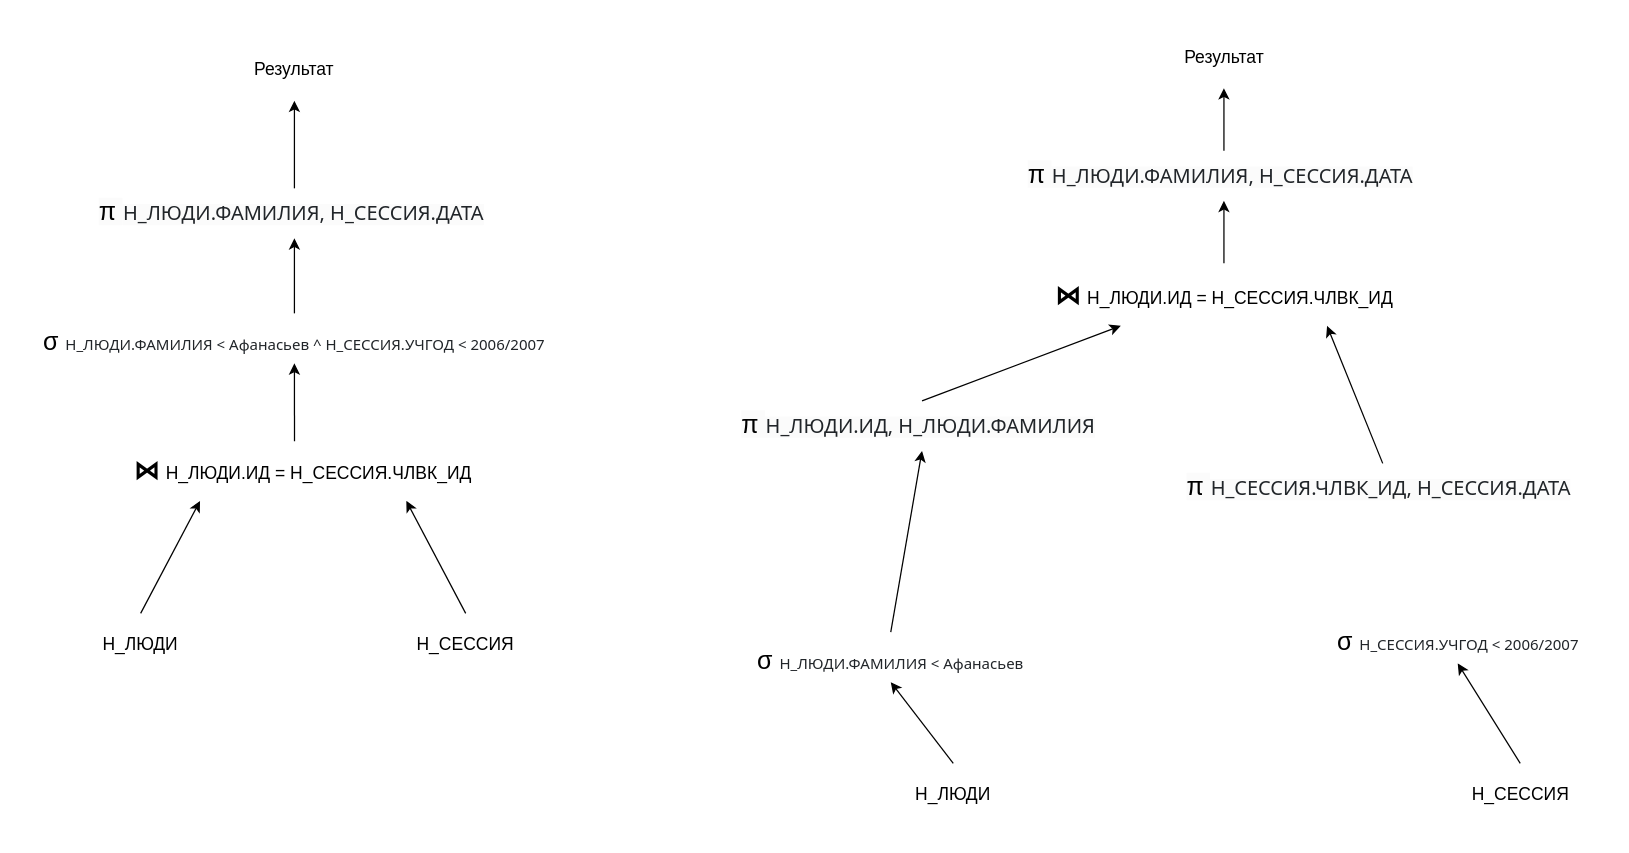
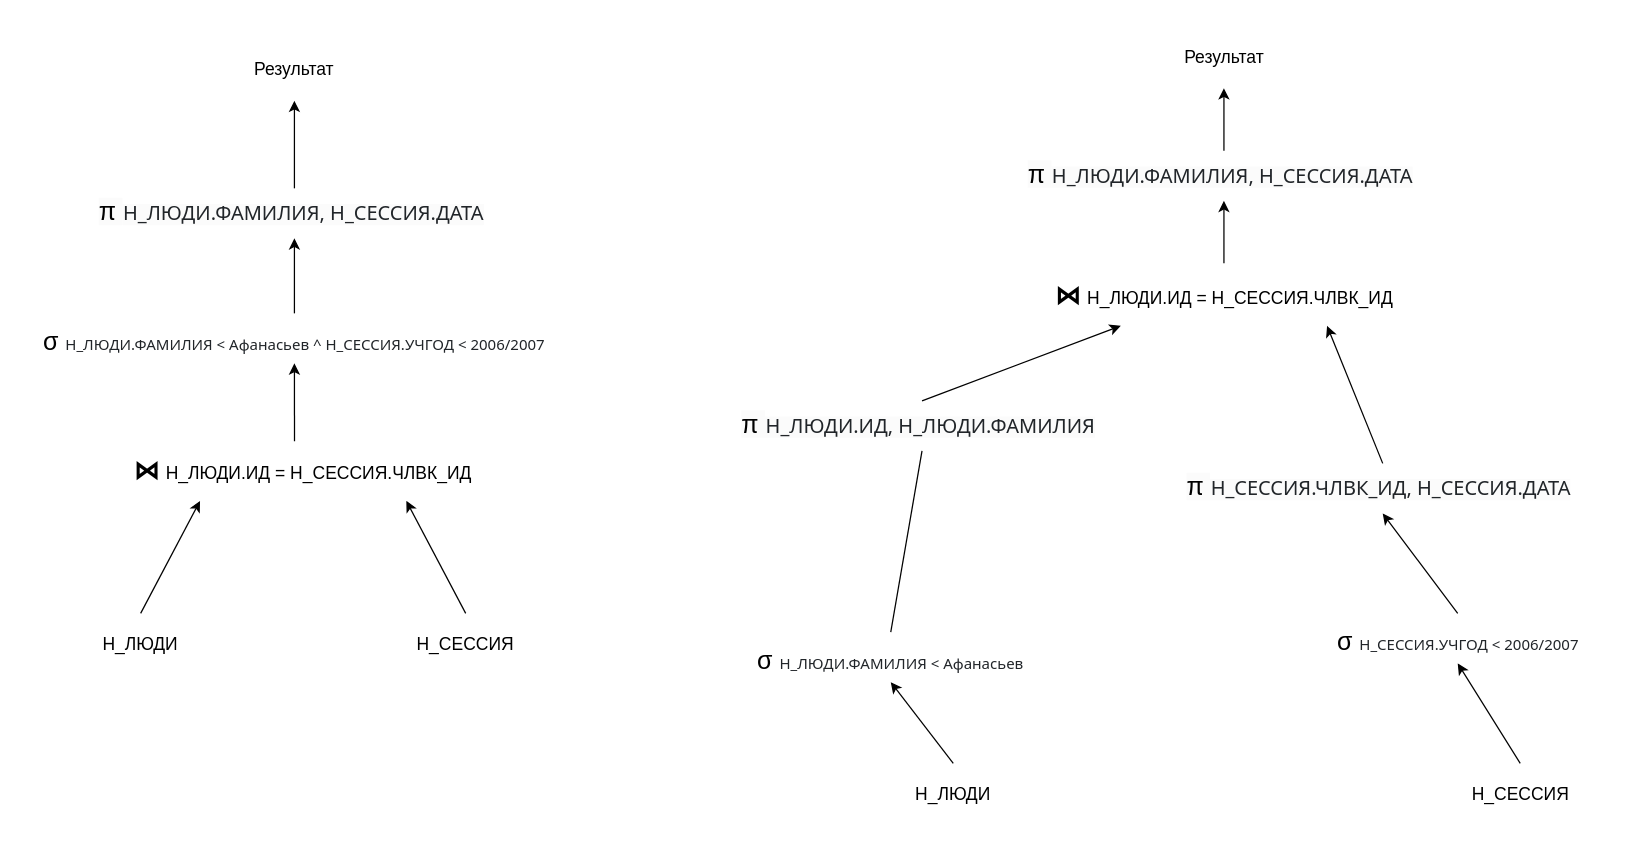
  <mxCell id="0" />
  <mxCell id="1" parent="0" />
  <mxCell id="2" value="&lt;font style=&quot;font-size: 14px;&quot;&gt;Н_ЛЮДИ&lt;/font&gt;" style="text;html=1;align=center;verticalAlign=middle;whiteSpace=wrap;rounded=0;" vertex="1" parent="1"><mxGeometry x="77" y="490" width="70" height="50" as="geometry" /></mxCell>
  <mxCell id="3" value="&lt;font style=&quot;font-size: 14px;&quot;&gt;Н_СЕССИЯ&lt;/font&gt;" style="text;html=1;align=center;verticalAlign=middle;whiteSpace=wrap;rounded=0;" vertex="1" parent="1"><mxGeometry x="337" y="490" width="70" height="50" as="geometry" /></mxCell>
  <mxCell id="4" value="&lt;font style=&quot;font-size: 20px;&quot;&gt;&lt;b&gt; ⋈&lt;/b&gt; &lt;/font&gt;&lt;font style=&quot;font-size: 14px;&quot;&gt;Н_ЛЮДИ.ИД = Н_СЕССИЯ.ЧЛВК_ИД&lt;/font&gt;" style="text;html=1;align=center;verticalAlign=middle;whiteSpace=wrap;rounded=0;" vertex="1" parent="1"><mxGeometry x="77" y="350" width="330" height="50" as="geometry" /></mxCell>
  <mxCell id="5" value="" style="endArrow=classic;html=1;rounded=0;exitX=0.5;exitY=0;exitDx=0;exitDy=0;entryX=0.25;entryY=1;entryDx=0;entryDy=0;" edge="1" parent="1" source="2" target="4"><mxGeometry width="50" height="50" relative="1" as="geometry"><mxPoint x="277" y="430" as="sourcePoint" /><mxPoint x="327" y="380" as="targetPoint" /></mxGeometry></mxCell>
  <mxCell id="6" value="" style="endArrow=classic;html=1;rounded=0;exitX=0.5;exitY=0;exitDx=0;exitDy=0;entryX=0.75;entryY=1;entryDx=0;entryDy=0;" edge="1" parent="1" source="3" target="4"><mxGeometry width="50" height="50" relative="1" as="geometry"><mxPoint x="277" y="430" as="sourcePoint" /><mxPoint x="327" y="380" as="targetPoint" /></mxGeometry></mxCell>
  <mxCell id="7" value="&lt;div&gt;&lt;font style=&quot;font-size: 20px;&quot;&gt;&lt;br&gt;&lt;/font&gt;&lt;/div&gt;&lt;font style=&quot;font-size: 20px;&quot;&gt;&lt;div&gt;&lt;font style=&quot;font-size: 20px;&quot;&gt;&lt;br&gt;&lt;/font&gt;&lt;/div&gt;σ&amp;nbsp;&lt;/font&gt;&lt;span style=&quot;line-height: 107%; font-family: &amp;quot;Segoe UI&amp;quot;, sans-serif; color: rgb(33, 37, 41);&quot;&gt;&lt;font&gt;Н_ЛЮДИ.ФАМИЛИЯ &amp;lt; Афанасьев ^&amp;nbsp;Н_СЕССИЯ.УЧГОД &amp;lt; 2006/2007&lt;/font&gt;&lt;br&gt;&lt;br&gt;&lt;br&gt;&lt;br&gt;&lt;/span&gt;" style="text;html=1;align=center;verticalAlign=middle;whiteSpace=wrap;rounded=0;" vertex="1" parent="1"><mxGeometry x="20" y="250" width="430" height="40" as="geometry" /></mxCell>
  <mxCell id="8" value="" style="endArrow=classic;html=1;rounded=0;exitX=0.479;exitY=0.044;exitDx=0;exitDy=0;exitPerimeter=0;entryX=0.5;entryY=1;entryDx=0;entryDy=0;" edge="1" parent="1" source="4" target="7"><mxGeometry width="50" height="50" relative="1" as="geometry"><mxPoint x="337" y="330" as="sourcePoint" /><mxPoint x="387" y="280" as="targetPoint" /></mxGeometry></mxCell>
  <mxCell id="9" style="edgeStyle=orthogonalEdgeStyle;rounded=0;orthogonalLoop=1;jettySize=auto;html=1;entryX=0.5;entryY=1;entryDx=0;entryDy=0;" edge="1" parent="1" source="10" target="12"><mxGeometry relative="1" as="geometry" /></mxCell>
  <mxCell id="10" value="&lt;font style=&quot;forced-color-adjust: none; color: rgb(0, 0, 0); font-family: Helvetica; font-style: normal; font-variant-ligatures: normal; font-variant-caps: normal; font-weight: 400; letter-spacing: normal; orphans: 2; text-align: center; text-indent: 0px; text-transform: none; widows: 2; word-spacing: 0px; -webkit-text-stroke-width: 0px; white-space: normal; background-color: rgb(251, 251, 251); text-decoration-thickness: initial; text-decoration-style: initial; text-decoration-color: initial; font-size: 20px;&quot;&gt;π&amp;nbsp;&lt;/font&gt;&lt;span style=&quot;forced-color-adjust: none; font-size: 12px; font-style: normal; font-variant-ligatures: normal; font-variant-caps: normal; font-weight: 400; letter-spacing: normal; orphans: 2; text-align: center; text-indent: 0px; text-transform: none; widows: 2; word-spacing: 0px; -webkit-text-stroke-width: 0px; white-space: normal; background-color: rgb(251, 251, 251); text-decoration-thickness: initial; text-decoration-style: initial; text-decoration-color: initial; line-height: 12.84px; font-family: &amp;quot;Segoe UI&amp;quot;, sans-serif; color: rgb(33, 37, 41);&quot;&gt;&lt;span style=&quot;font-size: 12pt; line-height: 107%;&quot;&gt;Н_ЛЮДИ.ФАМИЛИЯ, Н_СЕССИЯ.ДАТА&lt;/span&gt;&lt;br style=&quot;forced-color-adjust: none;&quot;&gt;&lt;br style=&quot;forced-color-adjust: none;&quot;&gt;&lt;br style=&quot;forced-color-adjust: none;&quot;&gt;&lt;/span&gt;" style="text;whiteSpace=wrap;html=1;" vertex="1" parent="1"><mxGeometry x="76.5" y="150" width="317" height="40" as="geometry" /></mxCell>
  <mxCell id="11" value="" style="endArrow=classic;html=1;rounded=0;exitX=0.5;exitY=0;exitDx=0;exitDy=0;entryX=0.5;entryY=1;entryDx=0;entryDy=0;" edge="1" parent="1" source="7" target="10"><mxGeometry width="50" height="50" relative="1" as="geometry"><mxPoint x="337" y="330" as="sourcePoint" /><mxPoint x="387" y="280" as="targetPoint" /></mxGeometry></mxCell>
  <mxCell id="12" value="&lt;font style=&quot;font-size: 14px;&quot;&gt;Результат&lt;/font&gt;" style="text;html=1;align=center;verticalAlign=middle;whiteSpace=wrap;rounded=0;" vertex="1" parent="1"><mxGeometry x="200" y="30" width="70" height="50" as="geometry" /></mxCell>
  <mxCell id="13" value="&lt;font style=&quot;font-size: 14px;&quot;&gt;Н_ЛЮДИ&lt;/font&gt;" style="text;html=1;align=center;verticalAlign=middle;whiteSpace=wrap;rounded=0;" vertex="1" parent="1"><mxGeometry x="727" y="610" width="70" height="50" as="geometry" /></mxCell>
  <mxCell id="14" value="&lt;font style=&quot;font-size: 14px;&quot;&gt;Н_СЕССИЯ&lt;/font&gt;" style="text;html=1;align=center;verticalAlign=middle;whiteSpace=wrap;rounded=0;" vertex="1" parent="1"><mxGeometry x="1180.5" y="610" width="70" height="50" as="geometry" /></mxCell>
  <mxCell id="15" value="&lt;font style=&quot;font-size: 20px;&quot;&gt;&lt;b&gt; ⋈&lt;/b&gt; &lt;/font&gt;&lt;font style=&quot;font-size: 14px;&quot;&gt;Н_ЛЮДИ.ИД = Н_СЕССИЯ.ЧЛВК_ИД&lt;/font&gt;" style="text;html=1;align=center;verticalAlign=middle;whiteSpace=wrap;rounded=0;" vertex="1" parent="1"><mxGeometry x="813.5" y="210" width="330" height="50" as="geometry" /></mxCell>
  <mxCell id="16" style="edgeStyle=orthogonalEdgeStyle;rounded=0;orthogonalLoop=1;jettySize=auto;html=1;entryX=0.5;entryY=1;entryDx=0;entryDy=0;" edge="1" parent="1" source="17" target="19"><mxGeometry relative="1" as="geometry" /></mxCell>
  <mxCell id="17" value="&lt;font style=&quot;forced-color-adjust: none; color: rgb(0, 0, 0); font-family: Helvetica; font-style: normal; font-variant-ligatures: normal; font-variant-caps: normal; font-weight: 400; letter-spacing: normal; orphans: 2; text-align: center; text-indent: 0px; text-transform: none; widows: 2; word-spacing: 0px; -webkit-text-stroke-width: 0px; white-space: normal; background-color: rgb(251, 251, 251); text-decoration-thickness: initial; text-decoration-style: initial; text-decoration-color: initial; font-size: 20px;&quot;&gt;π&amp;nbsp;&lt;/font&gt;&lt;span style=&quot;forced-color-adjust: none; font-size: 12px; font-style: normal; font-variant-ligatures: normal; font-variant-caps: normal; font-weight: 400; letter-spacing: normal; orphans: 2; text-align: center; text-indent: 0px; text-transform: none; widows: 2; word-spacing: 0px; -webkit-text-stroke-width: 0px; white-space: normal; background-color: rgb(251, 251, 251); text-decoration-thickness: initial; text-decoration-style: initial; text-decoration-color: initial; line-height: 12.84px; font-family: &amp;quot;Segoe UI&amp;quot;, sans-serif; color: rgb(33, 37, 41);&quot;&gt;&lt;span style=&quot;font-size: 12pt; line-height: 107%;&quot;&gt;Н_ЛЮДИ.ФАМИЛИЯ, Н_СЕССИЯ.ДАТА&lt;/span&gt;&lt;br style=&quot;forced-color-adjust: none;&quot;&gt;&lt;br style=&quot;forced-color-adjust: none;&quot;&gt;&lt;br style=&quot;forced-color-adjust: none;&quot;&gt;&lt;/span&gt;" style="text;whiteSpace=wrap;html=1;" vertex="1" parent="1"><mxGeometry x="820" y="120" width="317" height="40" as="geometry" /></mxCell>
  <mxCell id="18" value="" style="endArrow=classic;html=1;rounded=0;exitX=0.5;exitY=0;exitDx=0;exitDy=0;entryX=0.5;entryY=1;entryDx=0;entryDy=0;" edge="1" parent="1" source="15" target="17"><mxGeometry width="50" height="50" relative="1" as="geometry"><mxPoint x="978.5" y="80" as="sourcePoint" /><mxPoint x="1130.5" y="110" as="targetPoint" /></mxGeometry></mxCell>
  <mxCell id="19" value="&lt;font style=&quot;font-size: 14px;&quot;&gt;Результат&lt;/font&gt;" style="text;html=1;align=center;verticalAlign=middle;whiteSpace=wrap;rounded=0;" vertex="1" parent="1"><mxGeometry x="943.5" y="20" width="70" height="50" as="geometry" /></mxCell>
  <mxCell id="20" value="&lt;div&gt;&lt;font style=&quot;font-size: 20px;&quot;&gt;&lt;br&gt;&lt;/font&gt;&lt;/div&gt;&lt;font style=&quot;font-size: 20px;&quot;&gt;&lt;div&gt;&lt;font style=&quot;font-size: 20px;&quot;&gt;&lt;br&gt;&lt;/font&gt;&lt;/div&gt;σ&amp;nbsp;&lt;/font&gt;&lt;span style=&quot;line-height: 107%; font-family: &amp;quot;Segoe UI&amp;quot;, sans-serif; color: rgb(33, 37, 41);&quot;&gt;&lt;font&gt;Н_ЛЮДИ.ФАМИЛИЯ &amp;lt; Афанасьев&lt;/font&gt;&lt;br&gt;&lt;br&gt;&lt;br&gt;&lt;br&gt;&lt;/span&gt;" style="text;html=1;align=center;verticalAlign=middle;whiteSpace=wrap;rounded=0;" vertex="1" parent="1"><mxGeometry x="587" y="505" width="250" height="40" as="geometry" /></mxCell>
  <mxCell id="21" value="&lt;div&gt;&lt;font style=&quot;font-size: 20px;&quot;&gt;&lt;br&gt;&lt;/font&gt;&lt;/div&gt;&lt;font style=&quot;font-size: 20px;&quot;&gt;&lt;div&gt;&lt;font style=&quot;font-size: 20px;&quot;&gt;&lt;br&gt;&lt;/font&gt;&lt;/div&gt;σ&amp;nbsp;&lt;/font&gt;&lt;span style=&quot;color: rgb(33, 37, 41); font-family: &amp;quot;Segoe UI&amp;quot;, sans-serif; background-color: transparent;&quot;&gt;Н_СЕССИЯ.УЧГОД &amp;lt; 2006/2007&lt;/span&gt;&lt;div&gt;&lt;span style=&quot;line-height: 107%; font-family: &amp;quot;Segoe UI&amp;quot;, sans-serif; color: rgb(33, 37, 41);&quot;&gt;&lt;br&gt;&lt;br&gt;&lt;br&gt;&lt;/span&gt;&lt;/div&gt;" style="text;html=1;align=center;verticalAlign=middle;whiteSpace=wrap;rounded=0;" vertex="1" parent="1"><mxGeometry x="1050.5" y="490" width="230" height="40" as="geometry" /></mxCell>
  <mxCell id="22" value="" style="endArrow=classic;html=1;rounded=0;exitX=0.5;exitY=0;exitDx=0;exitDy=0;entryX=0.5;entryY=1;entryDx=0;entryDy=0;" edge="1" parent="1" source="14" target="21"><mxGeometry width="50" height="50" relative="1" as="geometry"><mxPoint x="1053.5" y="460" as="sourcePoint" /><mxPoint x="1103.5" y="410" as="targetPoint" /></mxGeometry></mxCell>
  <mxCell id="23" value="" style="endArrow=classic;html=1;rounded=0;exitX=0.5;exitY=0;exitDx=0;exitDy=0;entryX=0.5;entryY=1;entryDx=0;entryDy=0;" edge="1" parent="1" source="13" target="20"><mxGeometry width="50" height="50" relative="1" as="geometry"><mxPoint x="860" y="460" as="sourcePoint" /><mxPoint x="910" y="410" as="targetPoint" /></mxGeometry></mxCell>
  <mxCell id="24" value="&lt;font style=&quot;forced-color-adjust: none; color: rgb(0, 0, 0); font-family: Helvetica; font-style: normal; font-variant-ligatures: normal; font-variant-caps: normal; font-weight: 400; letter-spacing: normal; orphans: 2; text-align: center; text-indent: 0px; text-transform: none; widows: 2; word-spacing: 0px; -webkit-text-stroke-width: 0px; white-space: normal; background-color: rgb(251, 251, 251); text-decoration-thickness: initial; text-decoration-style: initial; text-decoration-color: initial; font-size: 20px;&quot;&gt;π &lt;/font&gt;&lt;span style=&quot;forced-color-adjust: none; font-size: 12px; font-style: normal; font-variant-ligatures: normal; font-variant-caps: normal; font-weight: 400; letter-spacing: normal; orphans: 2; text-align: center; text-indent: 0px; text-transform: none; widows: 2; word-spacing: 0px; -webkit-text-stroke-width: 0px; white-space: normal; background-color: rgb(251, 251, 251); text-decoration-thickness: initial; text-decoration-style: initial; text-decoration-color: initial; line-height: 12.84px; font-family: &amp;quot;Segoe UI&amp;quot;, sans-serif; color: rgb(33, 37, 41);&quot;&gt;&lt;span style=&quot;font-size: 12pt; line-height: 107%;&quot;&gt;Н_ЛЮДИ.ИД, Н_ЛЮДИ.ФАМИЛИЯ&lt;/span&gt;&lt;br style=&quot;forced-color-adjust: none;&quot;&gt;&lt;br style=&quot;forced-color-adjust: none;&quot;&gt;&lt;br style=&quot;forced-color-adjust: none;&quot;&gt;&lt;/span&gt;" style="text;whiteSpace=wrap;html=1;" vertex="1" parent="1"><mxGeometry x="590.5" y="320" width="293" height="40" as="geometry" /></mxCell>
  <mxCell id="25" value="&lt;font style=&quot;forced-color-adjust: none; color: rgb(0, 0, 0); font-family: Helvetica; font-style: normal; font-variant-ligatures: normal; font-variant-caps: normal; font-weight: 400; letter-spacing: normal; orphans: 2; text-align: center; text-indent: 0px; text-transform: none; widows: 2; word-spacing: 0px; -webkit-text-stroke-width: 0px; white-space: normal; background-color: rgb(251, 251, 251); text-decoration-thickness: initial; text-decoration-style: initial; text-decoration-color: initial; font-size: 20px;&quot;&gt;π&amp;nbsp;&lt;/font&gt;&lt;span style=&quot;forced-color-adjust: none; font-size: 12px; font-style: normal; font-variant-ligatures: normal; font-variant-caps: normal; font-weight: 400; letter-spacing: normal; orphans: 2; text-align: center; text-indent: 0px; text-transform: none; widows: 2; word-spacing: 0px; -webkit-text-stroke-width: 0px; white-space: normal; background-color: rgb(251, 251, 251); text-decoration-thickness: initial; text-decoration-style: initial; text-decoration-color: initial; line-height: 12.84px; font-family: &amp;quot;Segoe UI&amp;quot;, sans-serif; color: rgb(33, 37, 41);&quot;&gt;&lt;span style=&quot;font-size: 12pt; line-height: 107%;&quot;&gt;Н_СЕССИЯ.ЧЛВК_ИД, Н_СЕССИЯ.ДАТА&lt;/span&gt;&lt;br style=&quot;forced-color-adjust: none;&quot;&gt;&lt;br style=&quot;forced-color-adjust: none;&quot;&gt;&lt;br style=&quot;forced-color-adjust: none;&quot;&gt;&lt;/span&gt;" style="text;whiteSpace=wrap;html=1;" vertex="1" parent="1"><mxGeometry x="947" y="370" width="317" height="40" as="geometry" /></mxCell>
- <mxCell id="26" value="" style="endArrow=classic;html=1;rounded=0;exitX=0.5;exitY=0;exitDx=0;exitDy=0;entryX=0.5;entryY=1;entryDx=0;entryDy=0;" edge="1" parent="1" source="20" target="24"><mxGeometry width="50" height="50" relative="1" as="geometry"><mxPoint x="1030" y="570" as="sourcePoint" /><mxPoint x="1080" y="520" as="targetPoint" /></mxGeometry></mxCell>
+ <mxCell id="26" value="" style="endArrow=none;html=1;rounded=0;exitX=0.5;exitY=0;exitDx=0;exitDy=0;entryX=0.5;entryY=1;entryDx=0;entryDy=0;" edge="1" parent="1" source="20" target="24"><mxGeometry width="50" height="50" relative="1" as="geometry"><mxPoint x="1030" y="570" as="sourcePoint" /><mxPoint x="1080" y="520" as="targetPoint" /></mxGeometry></mxCell>
+ <mxCell id="27" value="" style="endArrow=classic;html=1;rounded=0;exitX=0.5;exitY=0;exitDx=0;exitDy=0;entryX=0.5;entryY=1;entryDx=0;entryDy=0;" edge="1" parent="1" source="21" target="25"><mxGeometry width="50" height="50" relative="1" as="geometry"><mxPoint x="1030" y="570" as="sourcePoint" /><mxPoint x="1080" y="520" as="targetPoint" /></mxGeometry></mxCell>
  <mxCell id="28" value="" style="endArrow=classic;html=1;rounded=0;exitX=0.5;exitY=0;exitDx=0;exitDy=0;entryX=0.25;entryY=1;entryDx=0;entryDy=0;" edge="1" parent="1" source="24" target="15"><mxGeometry width="50" height="50" relative="1" as="geometry"><mxPoint x="1020" y="170" as="sourcePoint" /><mxPoint x="1070" y="120" as="targetPoint" /></mxGeometry></mxCell>
  <mxCell id="29" value="" style="endArrow=classic;html=1;rounded=0;exitX=0.5;exitY=0;exitDx=0;exitDy=0;entryX=0.75;entryY=1;entryDx=0;entryDy=0;" edge="1" parent="1" source="25" target="15"><mxGeometry width="50" height="50" relative="1" as="geometry"><mxPoint x="1020" y="170" as="sourcePoint" /><mxPoint x="1070" y="120" as="targetPoint" /></mxGeometry></mxCell>
